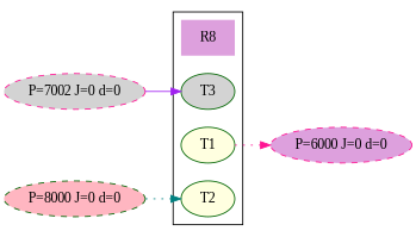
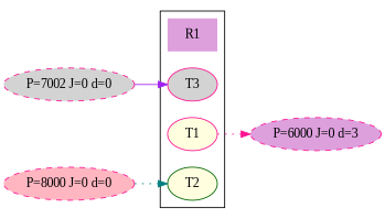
  strict digraph {
    compound=true
    fontname="Liberation Serif"
    ordering=out
    rankdir=LR
    remincross=true
    node [color=darkgreen fillcolor=plum fontname="Liberation Serif" style=filled]
    edge [constraint=True fontname="Liberation Serif" style=dotted]
-   R1 [shape=none label=R8]
-   n2 [fillcolor=lightgrey label=T3]
-   n3 [fillcolor=lightyellow label=T1]
+   R1 [shape=none]
+   n2 [color=deeppink fillcolor=lightgrey label=T3]
+   n3 [color=deeppink fillcolor=lightyellow label=T1]
    n4 [fillcolor=lightyellow label=T2]
-   "P=6000 J=0 d=0" [color=deeppink style="dashed,filled"]
+   "P=6000 J=0 d=0" [color=deeppink style="dashed,filled" label="P=6000 J=0 d=3"]
    n6 [color=deeppink fillcolor=lightgrey label="P=7002 J=0 d=0" style="dashed,filled"]
-   "P=8000 J=0 d=0" [fillcolor=lightpink style="dashed,filled"]
+   "P=8000 J=0 d=0" [color=deeppink fillcolor=lightpink style="dashed,filled"]
    subgraph cluster_1 {
      R1
      n2
      n3
      n4
    }
    n3 -> "P=6000 J=0 d=0" [color=deeppink]
    n6 -> n2 [color=purple style=solid]
    "P=8000 J=0 d=0" -> n4 [color=teal]
  }
